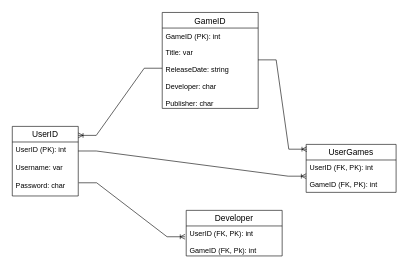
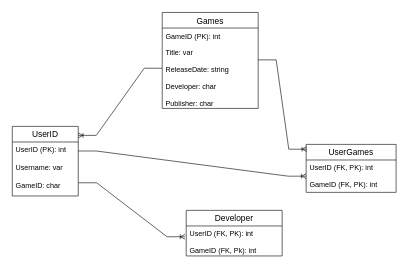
  <mxCell id="0" />
  <mxCell id="1" parent="0" />
  <mxCell id="2" value="UserID" style="swimlane;fontStyle=0;childLayout=stackLayout;horizontal=1;startSize=26;horizontalStack=0;resizeParent=1;resizeParentMax=0;resizeLast=0;collapsible=1;marginBottom=0;align=center;fontSize=14;" parent="1" vertex="1"><mxGeometry x="20" y="210" width="110" height="116" as="geometry" /></mxCell>
  <mxCell id="3" value="UserID (PK): int" style="text;strokeColor=none;fillColor=none;spacingLeft=4;spacingRight=4;overflow=hidden;rotatable=0;points=[[0,0.5],[1,0.5]];portConstraint=eastwest;fontSize=12;" parent="2" vertex="1"><mxGeometry y="26" width="110" height="30" as="geometry" /></mxCell>
  <mxCell id="4" value="Username: var" style="text;strokeColor=none;fillColor=none;spacingLeft=4;spacingRight=4;overflow=hidden;rotatable=0;points=[[0,0.5],[1,0.5]];portConstraint=eastwest;fontSize=12;" parent="2" vertex="1"><mxGeometry y="56" width="110" height="30" as="geometry" /></mxCell>
- <mxCell id="5" value="Password: char" style="text;strokeColor=none;fillColor=none;spacingLeft=4;spacingRight=4;overflow=hidden;rotatable=0;points=[[0,0.5],[1,0.5]];portConstraint=eastwest;fontSize=12;" parent="2" vertex="1"><mxGeometry y="86" width="110" height="30" as="geometry" /></mxCell>
- <mxCell id="6" value="GameID" style="swimlane;fontStyle=0;childLayout=stackLayout;horizontal=1;startSize=26;horizontalStack=0;resizeParent=1;resizeParentMax=0;resizeLast=0;collapsible=1;marginBottom=0;align=center;fontSize=14;" parent="1" vertex="1"><mxGeometry x="270" y="20" width="160" height="160" as="geometry" /></mxCell>
+ <mxCell id="5" value="GameID: char" style="text;strokeColor=none;fillColor=none;spacingLeft=4;spacingRight=4;overflow=hidden;rotatable=0;points=[[0,0.5],[1,0.5]];portConstraint=eastwest;fontSize=12;" parent="2" vertex="1"><mxGeometry y="86" width="110" height="30" as="geometry" /></mxCell>
+ <mxCell id="6" value="Games" style="swimlane;fontStyle=0;childLayout=stackLayout;horizontal=1;startSize=26;horizontalStack=0;resizeParent=1;resizeParentMax=0;resizeLast=0;collapsible=1;marginBottom=0;align=center;fontSize=14;" parent="1" vertex="1"><mxGeometry x="270" y="20" width="160" height="160" as="geometry" /></mxCell>
  <mxCell id="7" value="GameID (PK): int&#10;&#10;Title: var&#10;&#10;ReleaseDate: string&#10;&#10;Developer: char&#10;&#10;Publisher: char" style="text;strokeColor=none;fillColor=none;spacingLeft=4;spacingRight=4;overflow=hidden;rotatable=0;points=[[0,0.5],[1,0.5]];portConstraint=eastwest;fontSize=12;" parent="6" vertex="1"><mxGeometry y="26" width="160" height="134" as="geometry" /></mxCell>
  <mxCell id="8" value="UserGames" style="swimlane;fontStyle=0;childLayout=stackLayout;horizontal=1;startSize=26;horizontalStack=0;resizeParent=1;resizeParentMax=0;resizeLast=0;collapsible=1;marginBottom=0;align=center;fontSize=14;" parent="1" vertex="1"><mxGeometry x="510" y="240" width="150" height="80" as="geometry" /></mxCell>
  <mxCell id="9" value="UserID (FK, PK): int&#10;&#10;GameID (FK, PK): int" style="text;strokeColor=none;fillColor=none;spacingLeft=4;spacingRight=4;overflow=hidden;rotatable=0;points=[[0,0.5],[1,0.5]];portConstraint=eastwest;fontSize=12;" parent="8" vertex="1"><mxGeometry y="26" width="150" height="54" as="geometry" /></mxCell>
  <mxCell id="10" value="Developer" style="swimlane;fontStyle=0;childLayout=stackLayout;horizontal=1;startSize=26;horizontalStack=0;resizeParent=1;resizeParentMax=0;resizeLast=0;collapsible=1;marginBottom=0;align=center;fontSize=14;" parent="1" vertex="1"><mxGeometry x="310" y="350" width="160" height="76" as="geometry" /></mxCell>
  <mxCell id="11" value="UserID (FK, PK): int&#10;&#10;GameID (FK, Pk): int" style="text;strokeColor=none;fillColor=none;spacingLeft=4;spacingRight=4;overflow=hidden;rotatable=0;points=[[0,0.5],[1,0.5]];portConstraint=eastwest;fontSize=12;" parent="10" vertex="1"><mxGeometry y="26" width="160" height="50" as="geometry" /></mxCell>
  <mxCell id="12" value="" style="edgeStyle=entityRelationEdgeStyle;fontSize=12;html=1;endArrow=ERoneToMany;rounded=0;exitX=1;exitY=0.5;exitDx=0;exitDy=0;entryX=0;entryY=0.5;entryDx=0;entryDy=0;" edge="1" parent="1" source="3" target="9"><mxGeometry width="100" height="100" relative="1" as="geometry"><mxPoint x="360" y="480" as="sourcePoint" /><mxPoint x="460" y="380" as="targetPoint" /></mxGeometry></mxCell>
  <mxCell id="13" value="" style="edgeStyle=entityRelationEdgeStyle;fontSize=12;html=1;endArrow=ERoneToMany;rounded=0;exitX=1.006;exitY=0.267;exitDx=0;exitDy=0;entryX=-0.012;entryY=0.36;entryDx=0;entryDy=0;exitPerimeter=0;entryPerimeter=0;" edge="1" parent="1" source="5" target="11"><mxGeometry width="100" height="100" relative="1" as="geometry"><mxPoint x="190" y="241" as="sourcePoint" /><mxPoint x="570" y="279" as="targetPoint" /></mxGeometry></mxCell>
  <mxCell id="14" value="" style="edgeStyle=entityRelationEdgeStyle;fontSize=12;html=1;endArrow=ERoneToMany;rounded=0;exitX=1;exitY=0.396;exitDx=0;exitDy=0;entryX=0.007;entryY=0.1;entryDx=0;entryDy=0;exitPerimeter=0;entryPerimeter=0;" edge="1" parent="1" source="7" target="8"><mxGeometry width="100" height="100" relative="1" as="geometry"><mxPoint x="190" y="241" as="sourcePoint" /><mxPoint x="570" y="279" as="targetPoint" /></mxGeometry></mxCell>
  <mxCell id="15" value="" style="edgeStyle=entityRelationEdgeStyle;fontSize=12;html=1;endArrow=ERoneToMany;rounded=0;entryX=1;entryY=0.129;entryDx=0;entryDy=0;entryPerimeter=0;" edge="1" parent="1" source="7" target="2"><mxGeometry width="100" height="100" relative="1" as="geometry"><mxPoint x="130" y="160" as="sourcePoint" /><mxPoint x="230" y="60" as="targetPoint" /></mxGeometry></mxCell>
